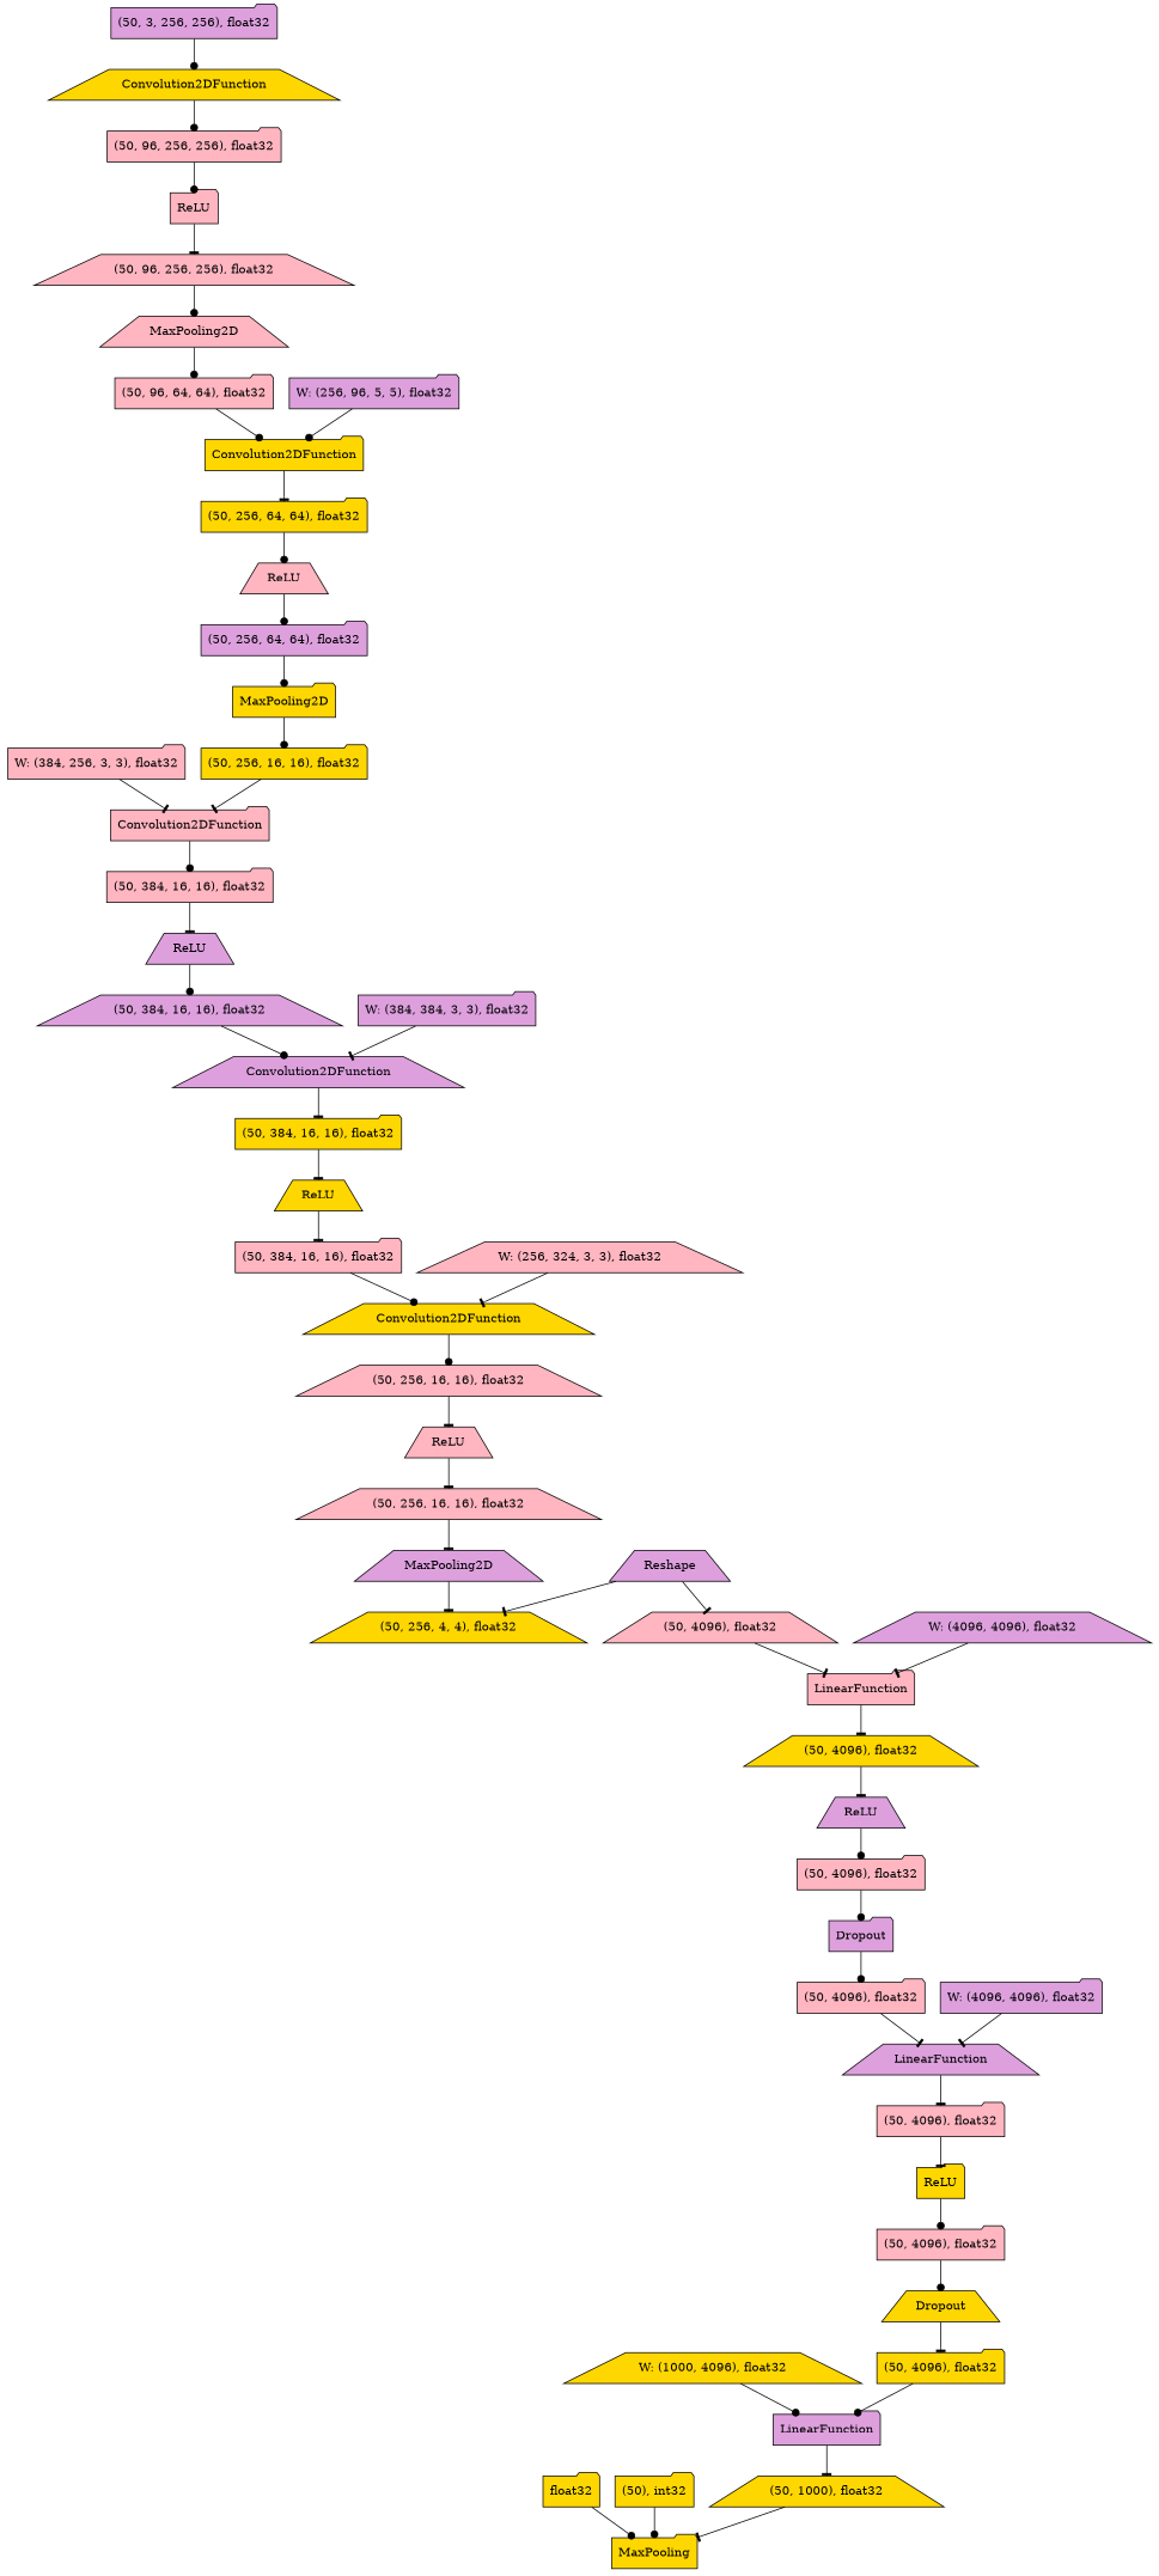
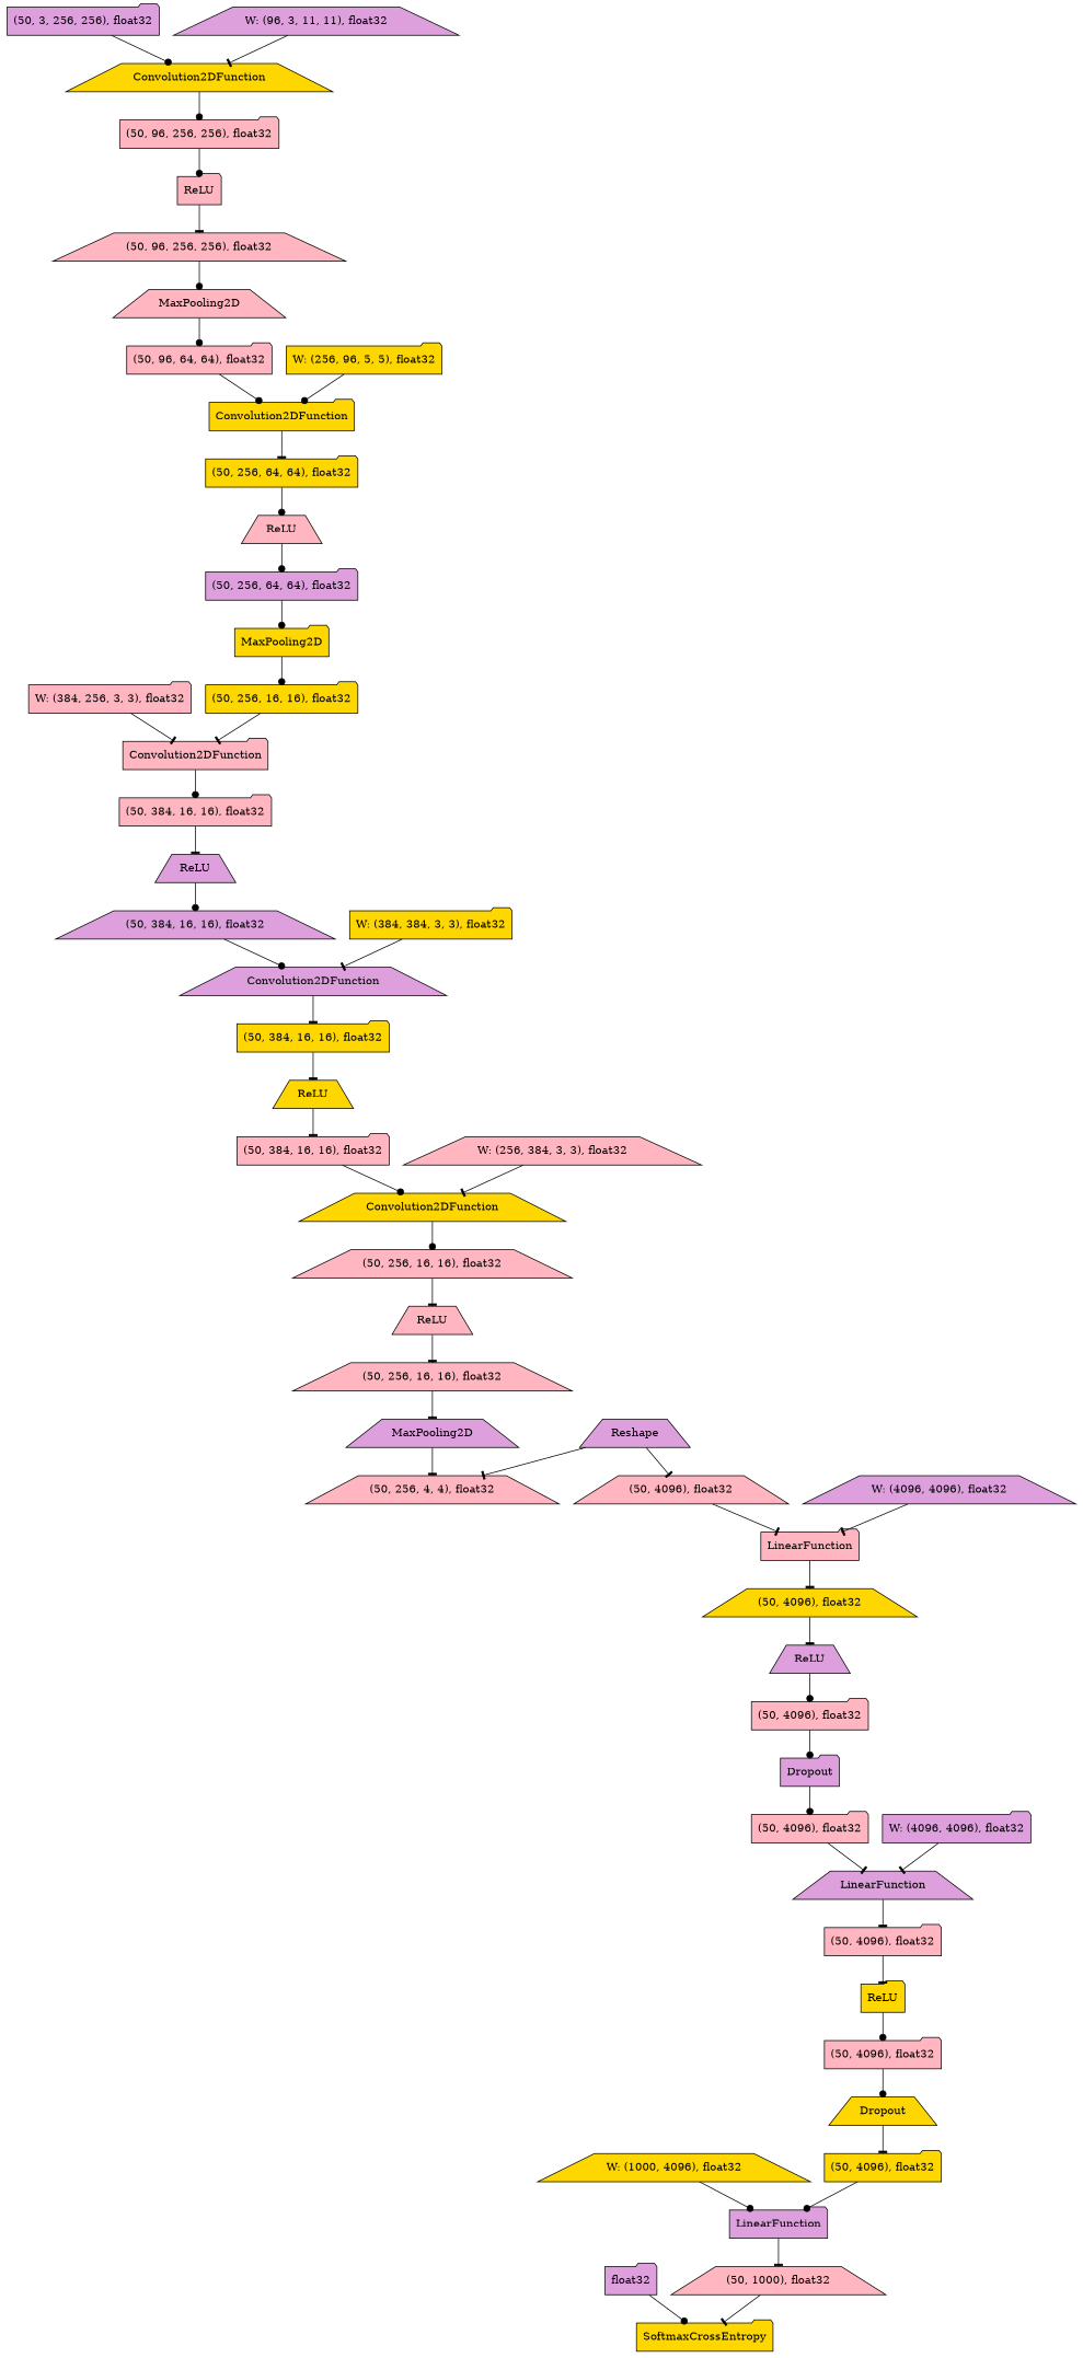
  digraph {
    rankdir=TB
    node [fillcolor=lightpink shape=folder style=filled]
    edge [arrowhead=tee]
    n1 [label="(50, 4096), float32"]
    n2 [fillcolor=gold label=Dropout shape=trapezium]
    n3 [fillcolor=gold label="(50, 4096), float32"]
    n4 [fillcolor=plum label=MaxPooling2D shape=trapezium]
-   n5 [fillcolor=gold label="(50, 256, 4, 4), float32" shape=trapezium]
+   n5 [label="(50, 256, 4, 4), float32" shape=trapezium]
    n6 [label="(50, 384, 16, 16), float32"]
    n7 [fillcolor=gold label=Convolution2DFunction shape=trapezium]
    n8 [label="(50, 256, 16, 16), float32" shape=trapezium]
-   n9 [label="W: (256, 324, 3, 3), float32" shape=trapezium]
+   n9 [label="W: (256, 384, 3, 3), float32" shape=trapezium]
    n10 [label="(50, 96, 64, 64), float32"]
    n11 [fillcolor=gold label=Convolution2DFunction]
    n12 [fillcolor=gold label="(50, 256, 64, 64), float32"]
    n13 [fillcolor=plum label=LinearFunction]
-   n14 [fillcolor=gold label="(50, 1000), float32" shape=trapezium]
+   n14 [label="(50, 1000), float32" shape=trapezium]
    n15 [label="(50, 96, 256, 256), float32" shape=trapezium]
    n16 [label=MaxPooling2D shape=trapezium]
    n17 [label=ReLU shape=trapezium]
    n18 [label="(50, 256, 16, 16), float32" shape=trapezium]
    n19 [fillcolor=plum label="(50, 3, 256, 256), float32"]
    n20 [fillcolor=gold label=Convolution2DFunction shape=trapezium]
    n21 [label="(50, 96, 256, 256), float32"]
    n22 [fillcolor=gold label=ReLU]
    n23 [label="W: (384, 256, 3, 3), float32"]
    n24 [label=Convolution2DFunction]
    n25 [label="(50, 384, 16, 16), float32"]
-   n26 [fillcolor=gold label=MaxPooling]
+   n26 [fillcolor=gold label=SoftmaxCrossEntropy]
    n27 [fillcolor=gold label=MaxPooling2D]
    n28 [fillcolor=gold label="(50, 256, 16, 16), float32"]
    n29 [fillcolor=plum label=Reshape shape=trapezium]
    n30 [label="(50, 4096), float32" shape=trapezium]
    n31 [label=ReLU shape=trapezium]
-   n32 [fillcolor=gold label=float32]
+   n32 [fillcolor=plum label=float32]
    n33 [label=LinearFunction]
    n34 [fillcolor=plum label=LinearFunction shape=trapezium]
    n35 [label="(50, 4096), float32"]
    n36 [fillcolor=gold label=ReLU shape=trapezium]
    n37 [fillcolor=gold label="(50, 4096), float32" shape=trapezium]
    n38 [fillcolor=gold label="(50, 384, 16, 16), float32"]
    n39 [fillcolor=plum label="(50, 256, 64, 64), float32"]
    n40 [label=ReLU]
    n41 [fillcolor=plum label=ReLU shape=trapezium]
    n42 [label="(50, 4096), float32"]
    n43 [fillcolor=plum label=ReLU shape=trapezium]
    n44 [fillcolor=plum label="(50, 384, 16, 16), float32" shape=trapezium]
    n45 [fillcolor=plum label=Convolution2DFunction shape=trapezium]
    n46 [fillcolor=plum label=Dropout]
    n47 [label="(50, 4096), float32"]
    n48 [fillcolor=plum label="W: (4096, 4096), float32" shape=trapezium]
-   n49 [fillcolor=gold label="(50), int32"]
+   n50 [fillcolor=plum label="W: (96, 3, 11, 11), float32" shape=trapezium]
    n51 [fillcolor=plum label="W: (4096, 4096), float32"]
-   n52 [fillcolor=plum label="W: (384, 384, 3, 3), float32"]
-   n53 [fillcolor=plum label="W: (256, 96, 5, 5), float32"]
+   n52 [fillcolor=gold label="W: (384, 384, 3, 3), float32"]
+   n53 [fillcolor=gold label="W: (256, 96, 5, 5), float32"]
    n54 [fillcolor=gold label="W: (1000, 4096), float32" shape=trapezium]
    n1 -> n2 [arrowhead=dot]
    n2 -> n3
    n3 -> n13 [arrowhead=dot]
    n4 -> n5
    n6 -> n7 [arrowhead=dot]
    n7 -> n8 [arrowhead=dot]
    n8 -> n17
    n9 -> n7
    n10 -> n11 [arrowhead=dot]
    n11 -> n12
    n12 -> n31 [arrowhead=dot]
    n13 -> n14
    n14 -> n26
    n15 -> n16 [arrowhead=dot]
    n16 -> n10 [arrowhead=dot]
    n17 -> n18
    n18 -> n4
    n19 -> n20 [arrowhead=dot]
    n20 -> n21 [arrowhead=dot]
    n21 -> n40 [arrowhead=dot]
    n22 -> n1 [arrowhead=dot]
    n23 -> n24
    n24 -> n25 [arrowhead=dot]
    n25 -> n43
    n27 -> n28 [arrowhead=dot]
    n28 -> n24
    n29 -> n5
    n29 -> n30
    n30 -> n33
    n31 -> n39 [arrowhead=dot]
    n32 -> n26 [arrowhead=dot]
    n33 -> n37
    n34 -> n35
    n35 -> n22
    n36 -> n6
    n37 -> n41
    n38 -> n36
    n39 -> n27 [arrowhead=dot]
    n40 -> n15
    n41 -> n42 [arrowhead=dot]
    n42 -> n46 [arrowhead=dot]
    n43 -> n44 [arrowhead=dot]
    n44 -> n45 [arrowhead=dot]
    n45 -> n38
    n46 -> n47 [arrowhead=dot]
    n47 -> n34
    n48 -> n33
-   n49 -> n26 [arrowhead=dot]
+   n50 -> n20
    n51 -> n34
    n52 -> n45
    n53 -> n11 [arrowhead=dot]
    n54 -> n13 [arrowhead=dot]
  }
